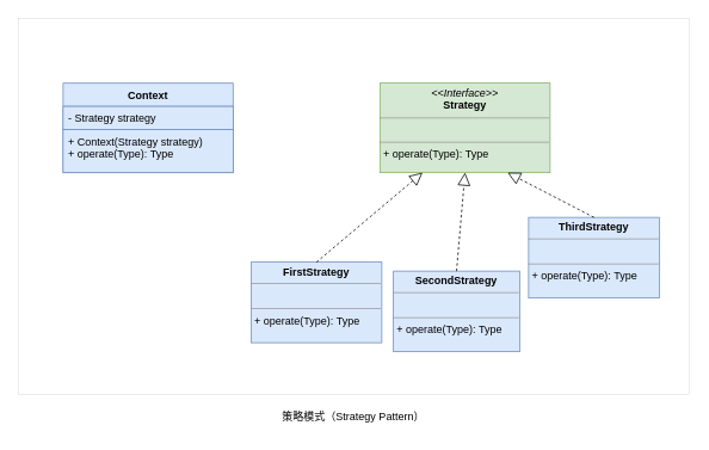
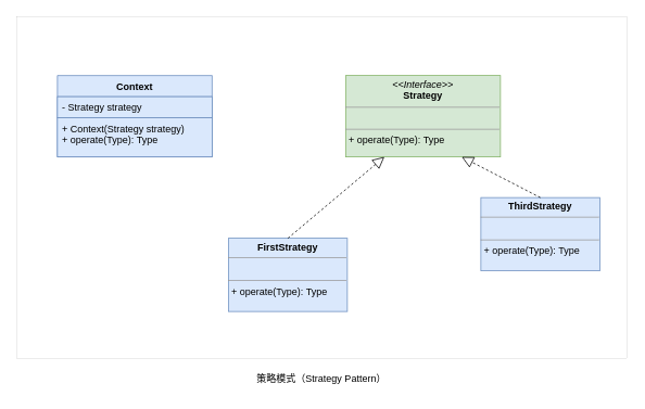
  <mxCell id="0" />
  <mxCell id="1" parent="0" />
  <mxCell id="2" value="" style="rounded=0;whiteSpace=wrap;html=1;strokeWidth=0;" parent="1" vertex="1"><mxGeometry x="20" y="20" width="750" height="420" as="geometry" /></mxCell>
  <mxCell id="3" value="&lt;p style=&quot;margin: 0px ; margin-top: 4px ; text-align: center&quot;&gt;&lt;i&gt;&amp;lt;&amp;lt;Interface&amp;gt;&amp;gt;&lt;/i&gt;&lt;br&gt;&lt;span style=&quot;font-weight: 700&quot;&gt;Strategy&lt;/span&gt;&lt;br&gt;&lt;/p&gt;&lt;hr size=&quot;1&quot;&gt;&lt;p style=&quot;margin: 0px ; margin-left: 4px&quot;&gt;&lt;br&gt;&lt;/p&gt;&lt;hr size=&quot;1&quot;&gt;&lt;p style=&quot;margin: 0px ; margin-left: 4px&quot;&gt;+ operate(Type): Type&lt;br&gt;&lt;/p&gt;" style="verticalAlign=top;align=left;overflow=fill;fontSize=12;fontFamily=Helvetica;html=1;fillColor=#d5e8d4;strokeColor=#82b366;" parent="1" vertex="1"><mxGeometry x="424" y="92" width="190" height="100" as="geometry" /></mxCell>
  <mxCell id="4" value="&lt;p style=&quot;margin: 0px ; margin-top: 4px ; text-align: center&quot;&gt;&lt;b&gt;FirstStrategy&lt;/b&gt;&lt;/p&gt;&lt;hr size=&quot;1&quot;&gt;&lt;p style=&quot;margin: 0px ; margin-left: 4px&quot;&gt;&lt;br&gt;&lt;/p&gt;&lt;hr size=&quot;1&quot;&gt;&lt;p style=&quot;margin: 0px ; margin-left: 4px&quot;&gt;+ operate(Type): Type&lt;br&gt;&lt;/p&gt;" style="verticalAlign=top;align=left;overflow=fill;fontSize=12;fontFamily=Helvetica;html=1;fillColor=#dae8fc;strokeColor=#6c8ebf;" parent="1" vertex="1"><mxGeometry x="280" y="292" width="146" height="90" as="geometry" /></mxCell>
  <mxCell id="5" value="" style="endArrow=block;dashed=1;endFill=0;endSize=12;html=1;rounded=0;exitX=0.5;exitY=0;exitDx=0;exitDy=0;entryX=0.25;entryY=1;entryDx=0;entryDy=0;" parent="1" source="4" target="3" edge="1"><mxGeometry width="160" relative="1" as="geometry"><mxPoint x="374" y="212" as="sourcePoint" /><mxPoint x="534" y="212" as="targetPoint" /></mxGeometry></mxCell>
- <mxCell id="6" value="&lt;p style=&quot;margin: 0px ; margin-top: 4px ; text-align: center&quot;&gt;&lt;b&gt;SecondStrategy&lt;/b&gt;&lt;/p&gt;&lt;hr size=&quot;1&quot;&gt;&lt;p style=&quot;margin: 0px ; margin-left: 4px&quot;&gt;&lt;br&gt;&lt;/p&gt;&lt;hr size=&quot;1&quot;&gt;&lt;p style=&quot;margin: 0px ; margin-left: 4px&quot;&gt;+ operate(Type): Type&lt;br&gt;&lt;/p&gt;" style="verticalAlign=top;align=left;overflow=fill;fontSize=12;fontFamily=Helvetica;html=1;fillColor=#dae8fc;strokeColor=#6c8ebf;" parent="1" vertex="1"><mxGeometry x="439" y="302" width="141" height="90" as="geometry" /></mxCell>
- <mxCell id="7" value="" style="endArrow=block;dashed=1;endFill=0;endSize=12;html=1;rounded=0;entryX=0.5;entryY=1;entryDx=0;entryDy=0;exitX=0.5;exitY=0;exitDx=0;exitDy=0;" parent="1" source="6" target="3" edge="1"><mxGeometry width="160" relative="1" as="geometry"><mxPoint x="144" y="92" as="sourcePoint" /><mxPoint x="304" y="92" as="targetPoint" /></mxGeometry></mxCell>
  <mxCell id="8" value="&lt;p style=&quot;margin: 0px ; margin-top: 4px ; text-align: center&quot;&gt;&lt;b&gt;ThirdStrategy&lt;/b&gt;&lt;/p&gt;&lt;hr size=&quot;1&quot;&gt;&lt;p style=&quot;margin: 0px ; margin-left: 4px&quot;&gt;&lt;br&gt;&lt;/p&gt;&lt;hr size=&quot;1&quot;&gt;&lt;p style=&quot;margin: 0px ; margin-left: 4px&quot;&gt;+ operate(Type): Type&lt;br&gt;&lt;/p&gt;" style="verticalAlign=top;align=left;overflow=fill;fontSize=12;fontFamily=Helvetica;html=1;fillColor=#dae8fc;strokeColor=#6c8ebf;" parent="1" vertex="1"><mxGeometry x="590" y="242" width="146" height="90" as="geometry" /></mxCell>
  <mxCell id="9" value="" style="endArrow=block;dashed=1;endFill=0;endSize=12;html=1;rounded=0;entryX=0.75;entryY=1;entryDx=0;entryDy=0;exitX=0.5;exitY=0;exitDx=0;exitDy=0;" parent="1" source="8" target="3" edge="1"><mxGeometry width="160" relative="1" as="geometry"><mxPoint x="144" y="92" as="sourcePoint" /><mxPoint x="304" y="92" as="targetPoint" /></mxGeometry></mxCell>
  <mxCell id="10" value="Context" style="swimlane;fontStyle=1;align=center;verticalAlign=top;childLayout=stackLayout;horizontal=1;startSize=26;horizontalStack=0;resizeParent=1;resizeParentMax=0;resizeLast=0;collapsible=1;marginBottom=0;fillColor=#dae8fc;strokeColor=#6c8ebf;" parent="1" vertex="1"><mxGeometry x="70" y="92" width="190" height="100" as="geometry"><mxRectangle x="100" y="254" width="80" height="26" as="alternateBounds" /></mxGeometry></mxCell>
  <mxCell id="11" value="- Strategy strategy" style="text;strokeColor=#6c8ebf;fillColor=#dae8fc;align=left;verticalAlign=top;spacingLeft=4;spacingRight=4;overflow=hidden;rotatable=0;points=[[0,0.5],[1,0.5]];portConstraint=eastwest;" parent="10" vertex="1"><mxGeometry y="26" width="190" height="26" as="geometry" /></mxCell>
  <mxCell id="12" value="+ Context(Strategy strategy)&#10;+ operate(Type): Type&#10;" style="text;strokeColor=#6c8ebf;fillColor=#dae8fc;align=left;verticalAlign=top;spacingLeft=4;spacingRight=4;overflow=hidden;rotatable=0;points=[[0,0.5],[1,0.5]];portConstraint=eastwest;" parent="10" vertex="1"><mxGeometry y="52" width="190" height="48" as="geometry" /></mxCell>
  <mxCell id="13" value="策略模式（Strategy Pattern）" style="text;html=1;strokeColor=none;fillColor=none;align=center;verticalAlign=middle;whiteSpace=wrap;rounded=0;" parent="1" vertex="1"><mxGeometry x="311" y="450" width="167" height="30" as="geometry" /></mxCell>
